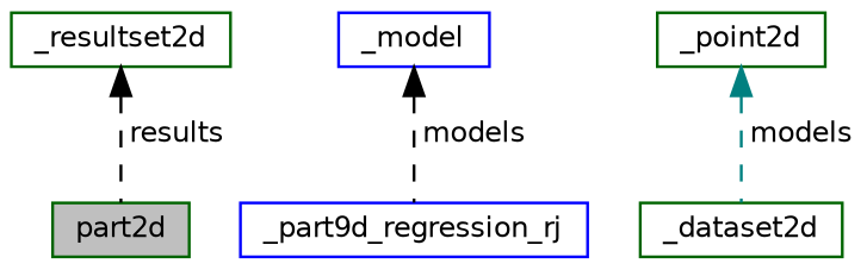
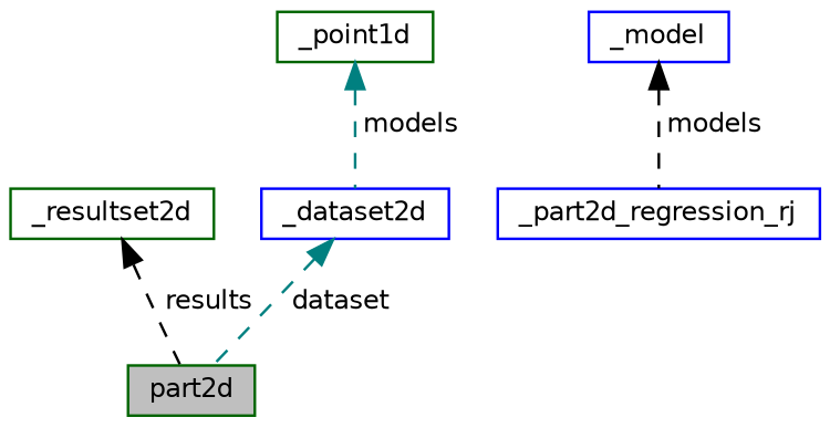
  digraph {
    fontname="DejaVu Sans"
    node [color=darkgreen fillcolor=white fontname="DejaVu Sans" fontsize=10 shape=record style=filled]
    edge [color=black dir=back fontname="DejaVu Sans" fontsize=10 labelfontname="FreeSans.ttf" labelfontsize=10 style=dashed]
    n1 [fillcolor=grey75 fontcolor=black height=0.2 label=part2d width=0.4]
-   n2 [color=blue height=0.2 label=_part9d_regression_rj width=0.4]
+   n2 [color=blue height=0.2 label=_part2d_regression_rj width=0.4]
    n3 [color=blue height=0.2 label=_model width=0.4]
    n4 [height=0.2 label=_resultset2d width=0.4]
-   n5 [height=0.2 label=_dataset2d width=0.4]
-   n6 [height=0.2 label=_point2d width=0.4]
+   n5 [color=blue height=0.2 label=_dataset2d width=0.4]
+   n6 [height=0.2 label=_point1d width=0.4]
    n3 -> n2 [label=" models"]
    n4 -> n1 [label=" results"]
+   n5 -> n1 [color=teal label=" dataset"]
    n6 -> n5 [color=teal label=" models"]
  }
